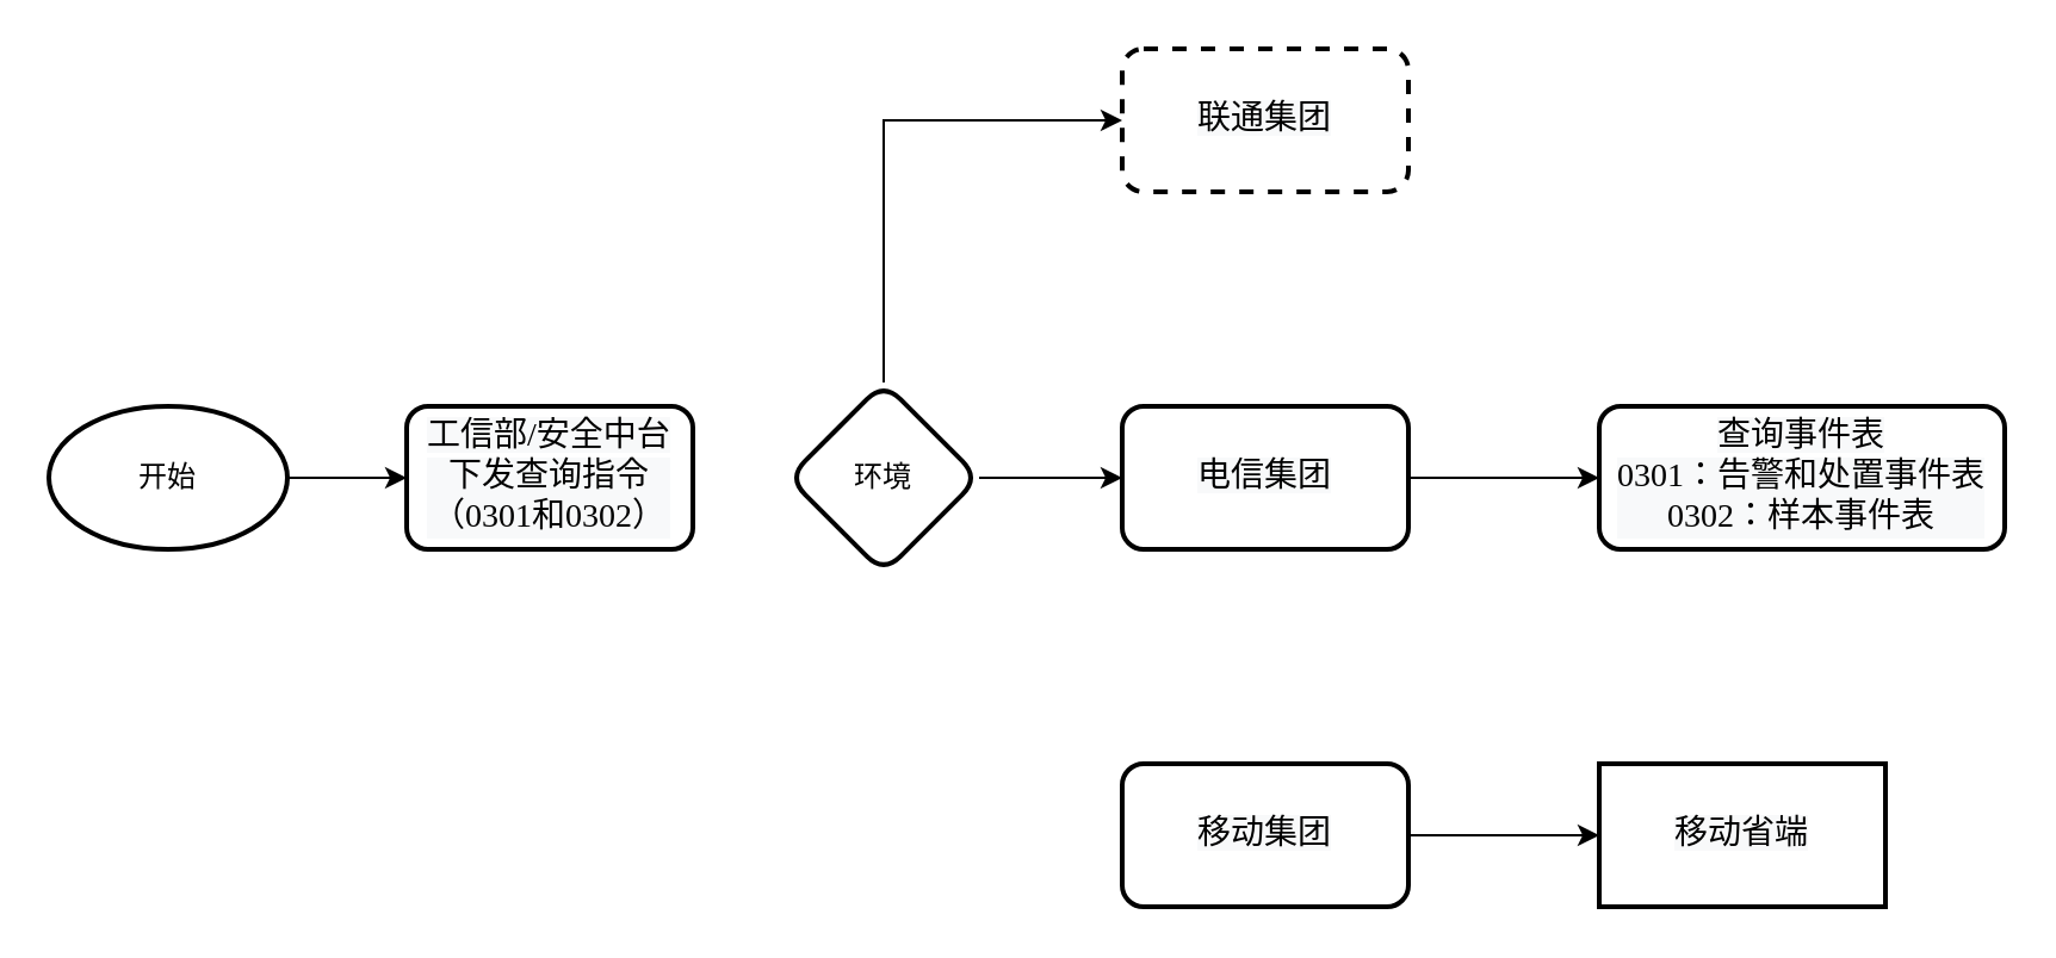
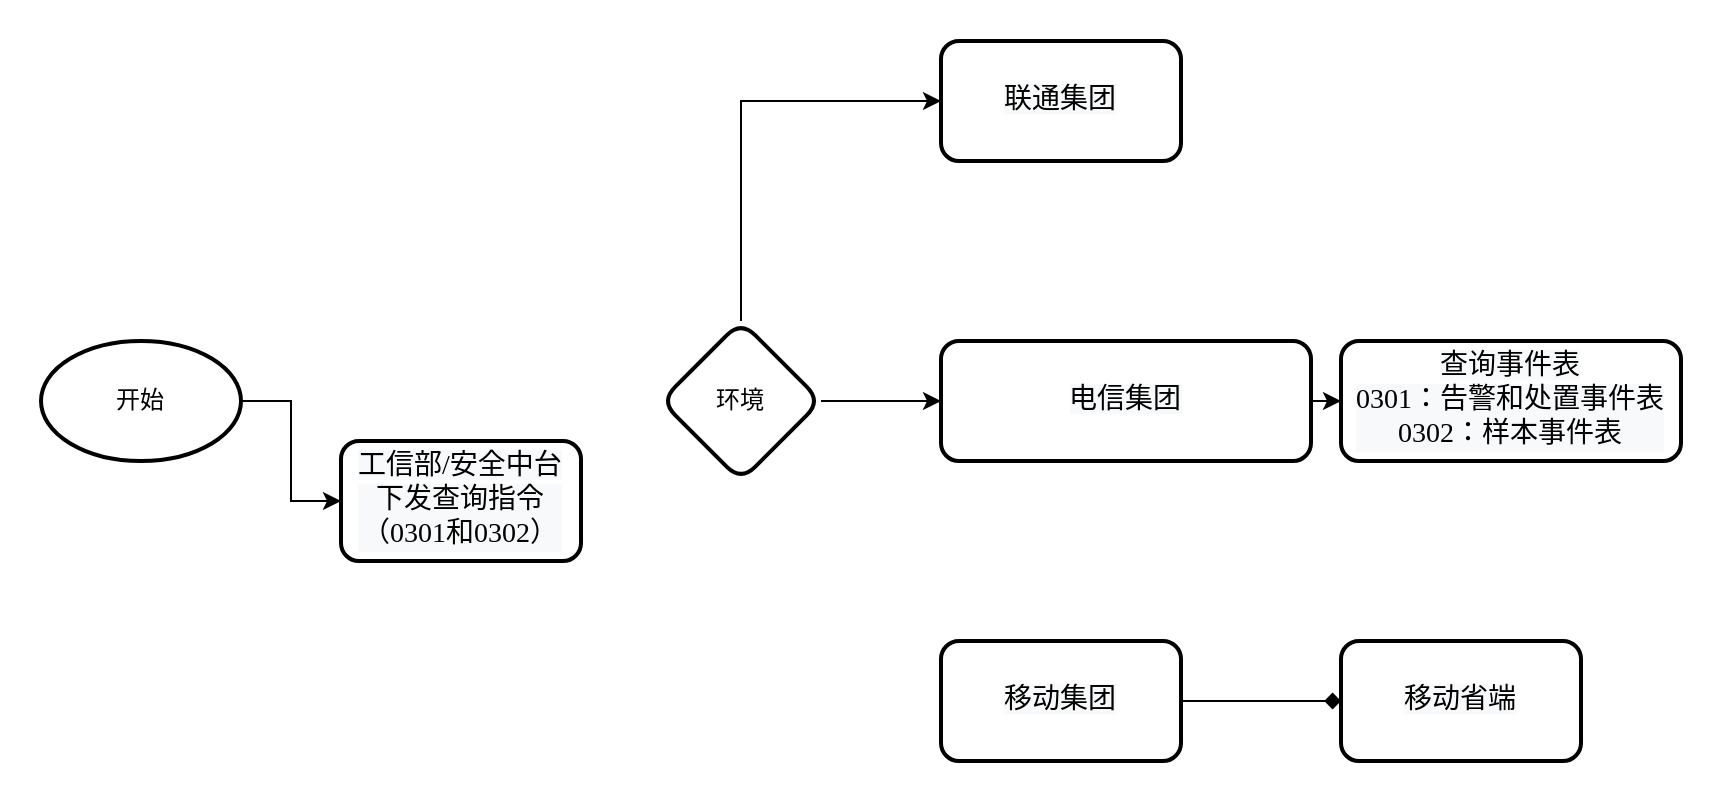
  <mxCell id="0" />
  <mxCell id="1" parent="0" />
  <mxCell id="2" value="" style="edgeStyle=orthogonalEdgeStyle;rounded=0;orthogonalLoop=1;jettySize=auto;html=1;" edge="1" parent="1" source="3" target="4"><mxGeometry relative="1" as="geometry" /></mxCell>
  <mxCell id="3" value="开始" style="strokeWidth=2;html=1;shape=mxgraph.flowchart.start_1;whiteSpace=wrap;" vertex="1" parent="1"><mxGeometry x="20" y="170" width="100" height="60" as="geometry" /></mxCell>
- <mxCell id="4" value="&lt;span style=&quot;font-family: 默认字体; font-size: 14px; background-color: rgb(248, 249, 250);&quot;&gt;工信部/安全中台&lt;/span&gt;&lt;div style=&quot;margin: 0px; padding: 0px; font-family: 默认字体; font-size: 14px; background-color: rgb(248, 249, 250);&quot;&gt;下发查询指令&lt;/div&gt;&lt;div style=&quot;margin: 0px; padding: 0px; font-family: 默认字体; font-size: 14px; background-color: rgb(248, 249, 250);&quot;&gt;（0301和0302）&lt;/div&gt;" style="rounded=1;whiteSpace=wrap;html=1;strokeWidth=2;" vertex="1" parent="1"><mxGeometry x="170" y="170" width="120" height="60" as="geometry" /></mxCell>
+ <mxCell id="4" value="&lt;span style=&quot;font-family: 默认字体; font-size: 14px; background-color: rgb(248, 249, 250);&quot;&gt;工信部/安全中台&lt;/span&gt;&lt;div style=&quot;margin: 0px; padding: 0px; font-family: 默认字体; font-size: 14px; background-color: rgb(248, 249, 250);&quot;&gt;下发查询指令&lt;/div&gt;&lt;div style=&quot;margin: 0px; padding: 0px; font-family: 默认字体; font-size: 14px; background-color: rgb(248, 249, 250);&quot;&gt;（0301和0302）&lt;/div&gt;" style="rounded=1;whiteSpace=wrap;html=1;strokeWidth=2;" vertex="1" parent="1"><mxGeometry x="170" y="220" width="120" height="60" as="geometry" /></mxCell>
  <mxCell id="5" value="" style="edgeStyle=orthogonalEdgeStyle;rounded=0;orthogonalLoop=1;jettySize=auto;html=1;" edge="1" parent="1" source="7" target="10"><mxGeometry relative="1" as="geometry" /></mxCell>
  <mxCell id="6" style="edgeStyle=orthogonalEdgeStyle;rounded=0;orthogonalLoop=1;jettySize=auto;html=1;exitX=0.5;exitY=0;exitDx=0;exitDy=0;entryX=0;entryY=0.5;entryDx=0;entryDy=0;" edge="1" parent="1" source="7" target="8"><mxGeometry relative="1" as="geometry" /></mxCell>
  <mxCell id="7" value="环境" style="rhombus;whiteSpace=wrap;html=1;rounded=1;strokeWidth=2;" vertex="1" parent="1"><mxGeometry x="330" y="160" width="80" height="80" as="geometry" /></mxCell>
- <mxCell id="8" value="&lt;span style=&quot;font-family: 默认字体; font-size: 14px; background-color: rgb(248, 249, 250);&quot;&gt;联通集团&lt;/span&gt;" style="whiteSpace=wrap;html=1;rounded=1;strokeWidth=2;dashed=1;" vertex="1" parent="1"><mxGeometry x="470" y="20" width="120" height="60" as="geometry" /></mxCell>
+ <mxCell id="8" value="&lt;span style=&quot;font-family: 默认字体; font-size: 14px; background-color: rgb(248, 249, 250);&quot;&gt;联通集团&lt;/span&gt;" style="whiteSpace=wrap;html=1;rounded=1;strokeWidth=2;" vertex="1" parent="1"><mxGeometry x="470" y="20" width="120" height="60" as="geometry" /></mxCell>
  <mxCell id="9" value="" style="edgeStyle=orthogonalEdgeStyle;rounded=0;orthogonalLoop=1;jettySize=auto;html=1;" edge="1" parent="1" source="10" target="13"><mxGeometry relative="1" as="geometry" /></mxCell>
- <mxCell id="10" value="&lt;span style=&quot;font-family: 默认字体; font-size: 14px; background-color: rgb(248, 249, 250);&quot;&gt;电信集团&lt;/span&gt;" style="whiteSpace=wrap;html=1;rounded=1;strokeWidth=2;" vertex="1" parent="1"><mxGeometry x="470" y="170" width="120" height="60" as="geometry" /></mxCell>
- <mxCell id="11" value="" style="edgeStyle=orthogonalEdgeStyle;rounded=0;orthogonalLoop=1;jettySize=auto;html=1;" edge="1" parent="1" source="12" target="14"><mxGeometry relative="1" as="geometry" /></mxCell>
+ <mxCell id="10" value="&lt;span style=&quot;font-family: 默认字体; font-size: 14px; background-color: rgb(248, 249, 250);&quot;&gt;电信集团&lt;/span&gt;" style="whiteSpace=wrap;html=1;rounded=1;strokeWidth=2;" vertex="1" parent="1"><mxGeometry x="470" y="170" width="185" height="60" as="geometry" /></mxCell>
+ <mxCell id="11" value="" style="edgeStyle=orthogonalEdgeStyle;rounded=0;orthogonalLoop=1;jettySize=auto;html=1;endArrow=diamond;" edge="1" parent="1" source="12" target="14"><mxGeometry relative="1" as="geometry" /></mxCell>
  <mxCell id="12" value="&lt;span style=&quot;font-family: 默认字体; font-size: 14px; background-color: rgb(248, 249, 250);&quot;&gt;移动集团&lt;/span&gt;" style="whiteSpace=wrap;html=1;rounded=1;strokeWidth=2;" vertex="1" parent="1"><mxGeometry x="470" y="320" width="120" height="60" as="geometry" /></mxCell>
  <mxCell id="13" value="&lt;span style=&quot;font-family: 默认字体; font-size: 14px; background-color: rgb(248, 249, 250);&quot;&gt;查询事件表&lt;/span&gt;&lt;div style=&quot;margin: 0px; padding: 0px; font-family: 默认字体; font-size: 14px; background-color: rgb(248, 249, 250);&quot;&gt;0301：告警和处置事件表&lt;/div&gt;&lt;div style=&quot;margin: 0px; padding: 0px; font-family: 默认字体; font-size: 14px; background-color: rgb(248, 249, 250);&quot;&gt;0302：样本事件表&lt;/div&gt;" style="whiteSpace=wrap;html=1;rounded=1;strokeWidth=2;" vertex="1" parent="1"><mxGeometry x="670" y="170" width="170" height="60" as="geometry" /></mxCell>
- <mxCell id="14" value="&lt;span style=&quot;font-family: 默认字体; font-size: 14px; background-color: rgb(248, 249, 250);&quot;&gt;移动省端&lt;/span&gt;" style="whiteSpace=wrap;html=1;strokeWidth=2;rounded=0;" vertex="1" parent="1"><mxGeometry x="670" y="320" width="120" height="60" as="geometry" /></mxCell>
+ <mxCell id="14" value="&lt;span style=&quot;font-family: 默认字体; font-size: 14px; background-color: rgb(248, 249, 250);&quot;&gt;移动省端&lt;/span&gt;" style="rounded=1;whiteSpace=wrap;html=1;strokeWidth=2;" vertex="1" parent="1"><mxGeometry x="670" y="320" width="120" height="60" as="geometry" /></mxCell>
